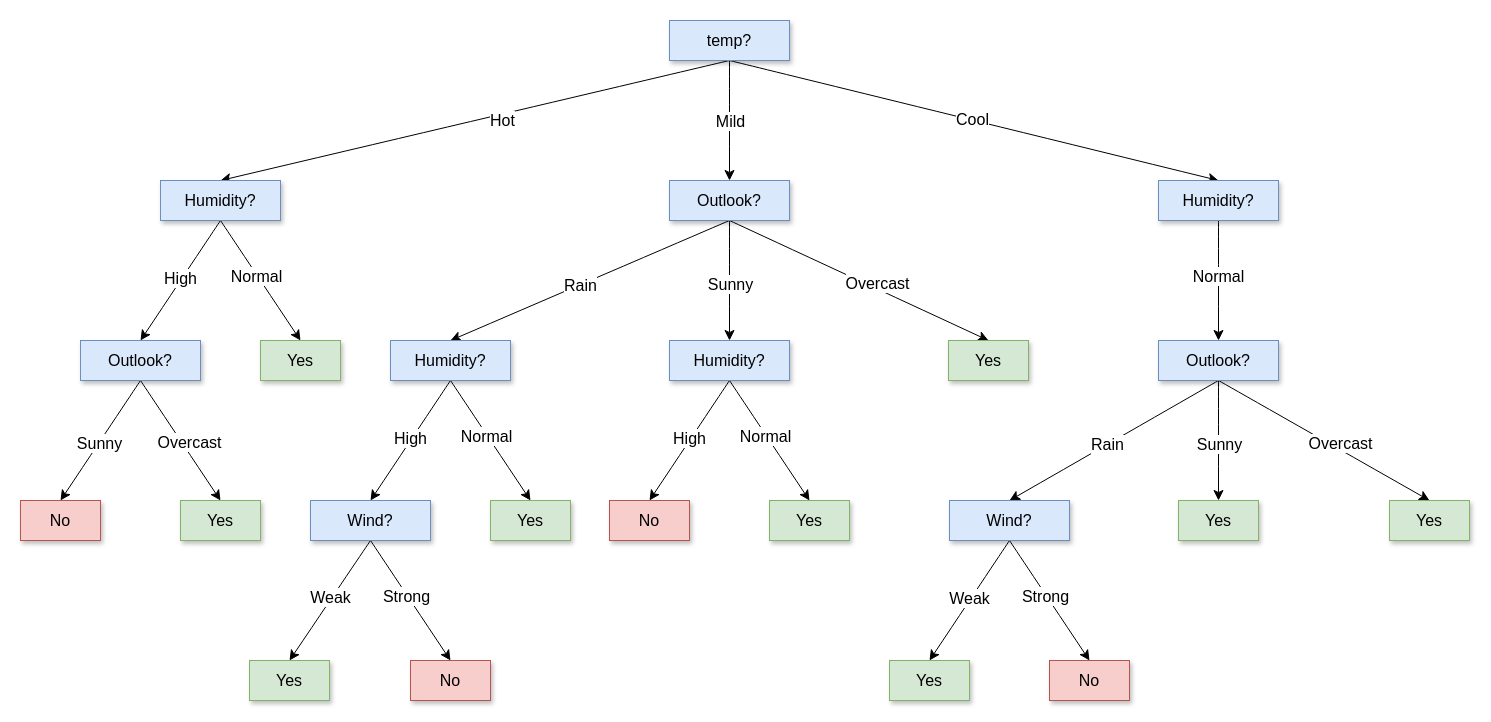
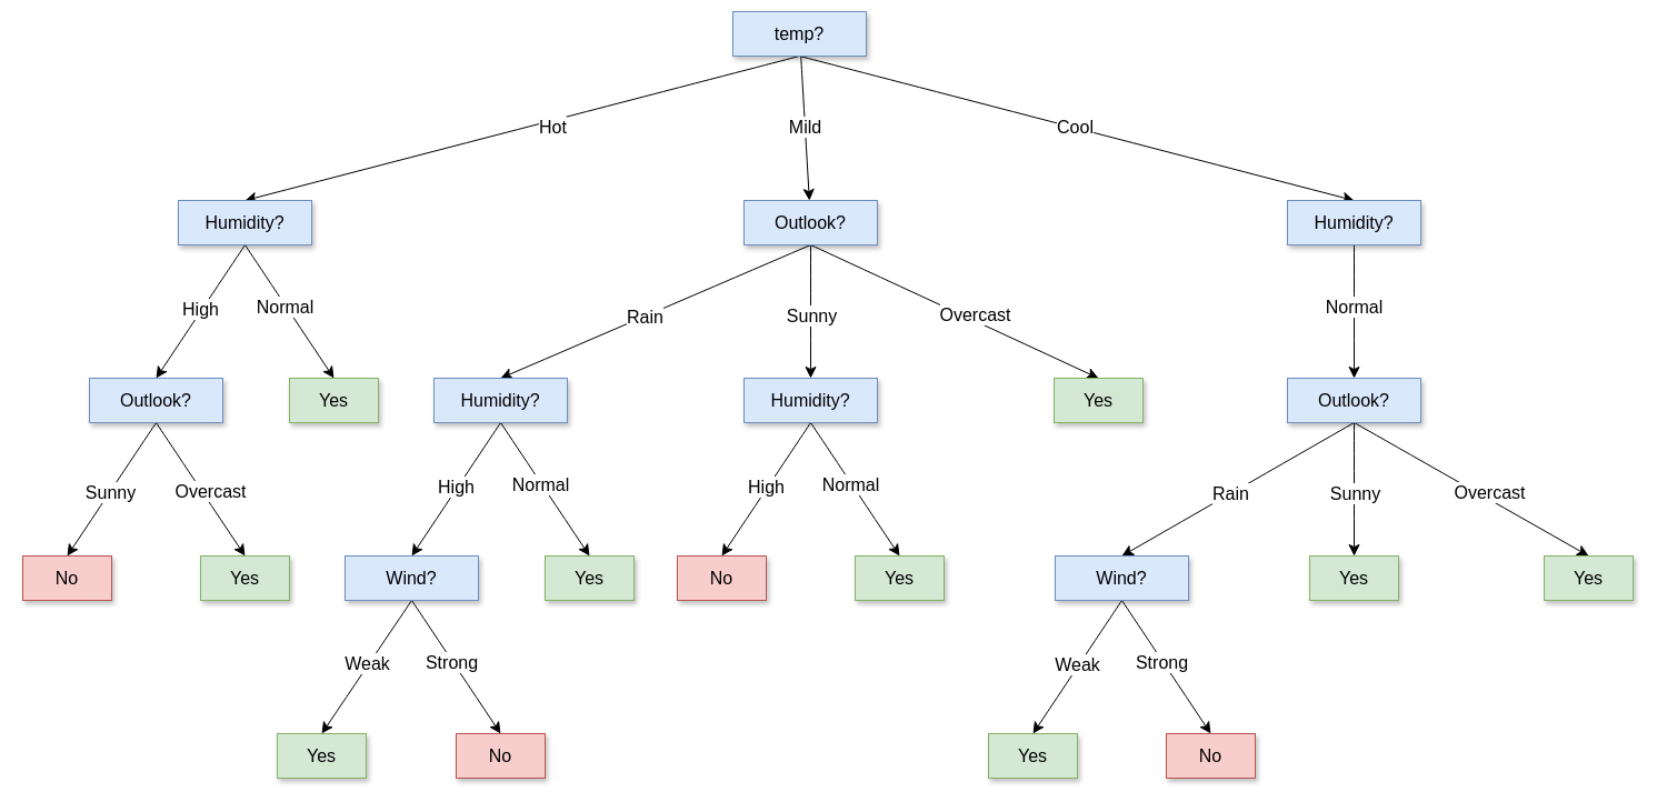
  <mxCell id="0" />
  <mxCell id="1" parent="0" />
  <mxCell id="2" style="edgeStyle=none;curved=1;rounded=0;orthogonalLoop=1;jettySize=auto;html=1;fontSize=12;startSize=8;endSize=8;exitX=0.5;exitY=1;exitDx=0;exitDy=0;entryX=0.5;entryY=0;entryDx=0;entryDy=0;fontFamily=Helvetica;" edge="1" parent="1" source="8" target="13"><mxGeometry relative="1" as="geometry"><mxPoint x="569" y="180" as="targetPoint" /></mxGeometry></mxCell>
  <mxCell id="3" value="Hot" style="edgeLabel;html=1;align=center;verticalAlign=middle;resizable=0;points=[];fontSize=16;fontFamily=Helvetica;" connectable="0" vertex="1" parent="2"><mxGeometry x="-0.155" relative="1" as="geometry"><mxPoint x="-12" y="9" as="offset" /></mxGeometry></mxCell>
  <mxCell id="4" style="edgeStyle=none;curved=1;rounded=0;orthogonalLoop=1;jettySize=auto;html=1;fontSize=12;startSize=8;endSize=8;fontFamily=Helvetica;" edge="1" parent="1" source="8" target="20"><mxGeometry relative="1" as="geometry"><mxPoint x="729" y="180" as="targetPoint" /></mxGeometry></mxCell>
  <mxCell id="5" value="Mild" style="edgeLabel;html=1;align=center;verticalAlign=middle;resizable=0;points=[];fontSize=16;fontFamily=Helvetica;" connectable="0" vertex="1" parent="4"><mxGeometry x="-0.137" y="-1" relative="1" as="geometry"><mxPoint x="1" y="8" as="offset" /></mxGeometry></mxCell>
  <mxCell id="6" style="edgeStyle=none;curved=1;rounded=0;orthogonalLoop=1;jettySize=auto;html=1;exitX=0.5;exitY=1;exitDx=0;exitDy=0;fontSize=12;startSize=8;endSize=8;fontFamily=Helvetica;entryX=0.5;entryY=0;entryDx=0;entryDy=0;" edge="1" parent="1" source="8" target="23"><mxGeometry relative="1" as="geometry"><mxPoint x="889" y="180" as="targetPoint" /></mxGeometry></mxCell>
  <mxCell id="7" value="Cool" style="edgeLabel;html=1;align=center;verticalAlign=middle;resizable=0;points=[];fontSize=16;fontFamily=Helvetica;" connectable="0" vertex="1" parent="6"><mxGeometry x="-0.011" y="1" relative="1" as="geometry"><mxPoint as="offset" /></mxGeometry></mxCell>
- <mxCell id="8" value="temp?" style="rounded=0;whiteSpace=wrap;html=1;fontSize=16;fillColor=#dae8fc;strokeColor=#6c8ebf;fontFamily=Helvetica;shadow=1;" vertex="1" parent="1"><mxGeometry x="669" y="20" width="120" height="40" as="geometry" /></mxCell>
+ <mxCell id="8" value="temp?" style="rounded=0;whiteSpace=wrap;html=1;fontSize=16;fillColor=#dae8fc;strokeColor=#6c8ebf;fontFamily=Helvetica;shadow=1;" vertex="1" parent="1"><mxGeometry x="659" y="10" width="120" height="40" as="geometry" /></mxCell>
  <mxCell id="9" style="edgeStyle=none;curved=1;rounded=0;orthogonalLoop=1;jettySize=auto;html=1;fontSize=12;startSize=8;endSize=8;exitX=0.5;exitY=1;exitDx=0;exitDy=0;entryX=0.5;entryY=0;entryDx=0;entryDy=0;fontFamily=Helvetica;" edge="1" parent="1" source="13" target="28"><mxGeometry relative="1" as="geometry"><mxPoint x="140" y="340" as="targetPoint" /></mxGeometry></mxCell>
  <mxCell id="10" value="High" style="edgeLabel;html=1;align=center;verticalAlign=middle;resizable=0;points=[];fontSize=16;fontFamily=Helvetica;" connectable="0" vertex="1" parent="9"><mxGeometry x="-0.032" y="-2" relative="1" as="geometry"><mxPoint as="offset" /></mxGeometry></mxCell>
  <mxCell id="11" style="edgeStyle=none;curved=1;rounded=0;orthogonalLoop=1;jettySize=auto;html=1;fontSize=12;startSize=8;endSize=8;exitX=0.5;exitY=1;exitDx=0;exitDy=0;entryX=0.5;entryY=0;entryDx=0;entryDy=0;fontFamily=Helvetica;" edge="1" parent="1" source="13" target="29"><mxGeometry relative="1" as="geometry"><mxPoint x="300" y="340" as="targetPoint" /></mxGeometry></mxCell>
  <mxCell id="12" value="Normal" style="edgeLabel;html=1;align=center;verticalAlign=middle;resizable=0;points=[];fontSize=16;fontFamily=Helvetica;" connectable="0" vertex="1" parent="11"><mxGeometry x="-0.081" y="-1" relative="1" as="geometry"><mxPoint as="offset" /></mxGeometry></mxCell>
  <mxCell id="13" value="Humidity?" style="rounded=0;whiteSpace=wrap;html=1;fontSize=16;fillColor=#dae8fc;strokeColor=#6c8ebf;fontFamily=Helvetica;shadow=1;" vertex="1" parent="1"><mxGeometry x="160" y="180" width="120" height="40" as="geometry" /></mxCell>
  <mxCell id="14" style="edgeStyle=none;curved=1;rounded=0;orthogonalLoop=1;jettySize=auto;html=1;fontSize=12;startSize=8;endSize=8;exitX=0.5;exitY=1;exitDx=0;exitDy=0;entryX=0.5;entryY=0;entryDx=0;entryDy=0;fontFamily=Helvetica;" edge="1" parent="1" source="20" target="34"><mxGeometry relative="1" as="geometry"><mxPoint x="609" y="340" as="targetPoint" /></mxGeometry></mxCell>
  <mxCell id="15" value="Rain" style="edgeLabel;html=1;align=center;verticalAlign=middle;resizable=0;points=[];fontSize=16;fontFamily=Helvetica;" connectable="0" vertex="1" parent="14"><mxGeometry x="0.065" y="-1" relative="1" as="geometry"><mxPoint y="1" as="offset" /></mxGeometry></mxCell>
  <mxCell id="16" style="edgeStyle=none;curved=1;rounded=0;orthogonalLoop=1;jettySize=auto;html=1;fontSize=12;startSize=8;endSize=8;fontFamily=Helvetica;" edge="1" parent="1" source="20"><mxGeometry relative="1" as="geometry"><mxPoint x="729" y="340" as="targetPoint" /></mxGeometry></mxCell>
  <mxCell id="17" value="Sunny" style="edgeLabel;html=1;align=center;verticalAlign=middle;resizable=0;points=[];fontSize=16;fontFamily=Helvetica;" connectable="0" vertex="1" parent="16"><mxGeometry x="0.042" relative="1" as="geometry"><mxPoint as="offset" /></mxGeometry></mxCell>
  <mxCell id="18" style="edgeStyle=none;curved=1;rounded=0;orthogonalLoop=1;jettySize=auto;html=1;exitX=0.5;exitY=1;exitDx=0;exitDy=0;fontSize=12;startSize=8;endSize=8;entryX=0.5;entryY=0;entryDx=0;entryDy=0;fontFamily=Helvetica;" edge="1" parent="1" source="20" target="40"><mxGeometry relative="1" as="geometry"><mxPoint x="939" y="340" as="targetPoint" /></mxGeometry></mxCell>
  <mxCell id="19" value="Overcast" style="edgeLabel;html=1;align=center;verticalAlign=middle;resizable=0;points=[];fontSize=16;fontFamily=Helvetica;" connectable="0" vertex="1" parent="18"><mxGeometry x="0.102" y="-2" relative="1" as="geometry"><mxPoint x="6" y="-5" as="offset" /></mxGeometry></mxCell>
  <mxCell id="20" value="Outlook?" style="rounded=0;whiteSpace=wrap;html=1;fontSize=16;fillColor=#dae8fc;strokeColor=#6c8ebf;fontFamily=Helvetica;shadow=1;" vertex="1" parent="1"><mxGeometry x="669" y="180" width="120" height="40" as="geometry" /></mxCell>
  <mxCell id="21" style="edgeStyle=none;curved=1;rounded=0;orthogonalLoop=1;jettySize=auto;html=1;fontSize=12;startSize=8;endSize=8;exitX=0.5;exitY=1;exitDx=0;exitDy=0;entryX=0.5;entryY=0;entryDx=0;entryDy=0;fontFamily=Helvetica;" edge="1" parent="1" source="23" target="47"><mxGeometry relative="1" as="geometry"><mxPoint x="1218" y="340" as="targetPoint" /></mxGeometry></mxCell>
  <mxCell id="22" value="Normal" style="edgeLabel;html=1;align=center;verticalAlign=middle;resizable=0;points=[];fontSize=16;fontFamily=Helvetica;" connectable="0" vertex="1" parent="21"><mxGeometry x="-0.081" y="-1" relative="1" as="geometry"><mxPoint as="offset" /></mxGeometry></mxCell>
  <mxCell id="23" value="Humidity?" style="rounded=0;whiteSpace=wrap;html=1;fontSize=16;fillColor=#dae8fc;strokeColor=#6c8ebf;fontFamily=Helvetica;shadow=1;" vertex="1" parent="1"><mxGeometry x="1158" y="180" width="120" height="40" as="geometry" /></mxCell>
  <mxCell id="24" style="edgeStyle=none;curved=1;rounded=0;orthogonalLoop=1;jettySize=auto;html=1;fontSize=12;startSize=8;endSize=8;exitX=0.5;exitY=1;exitDx=0;exitDy=0;entryX=0.5;entryY=0;entryDx=0;entryDy=0;fontFamily=Helvetica;" edge="1" parent="1" source="28" target="48"><mxGeometry relative="1" as="geometry"><mxPoint x="60" y="500" as="targetPoint" /></mxGeometry></mxCell>
  <mxCell id="25" value="Sunny" style="edgeLabel;html=1;align=center;verticalAlign=middle;resizable=0;points=[];fontSize=16;fontFamily=Helvetica;" connectable="0" vertex="1" parent="24"><mxGeometry x="0.042" relative="1" as="geometry"><mxPoint as="offset" /></mxGeometry></mxCell>
  <mxCell id="26" style="edgeStyle=none;curved=1;rounded=0;orthogonalLoop=1;jettySize=auto;html=1;exitX=0.5;exitY=1;exitDx=0;exitDy=0;fontSize=12;startSize=8;endSize=8;entryX=0.5;entryY=0;entryDx=0;entryDy=0;fontFamily=Helvetica;" edge="1" parent="1" source="28" target="49"><mxGeometry relative="1" as="geometry"><mxPoint x="220" y="500" as="targetPoint" /></mxGeometry></mxCell>
  <mxCell id="27" value="Overcast" style="edgeLabel;html=1;align=center;verticalAlign=middle;resizable=0;points=[];fontSize=16;fontFamily=Helvetica;" connectable="0" vertex="1" parent="26"><mxGeometry x="0.102" y="-2" relative="1" as="geometry"><mxPoint x="6" y="-5" as="offset" /></mxGeometry></mxCell>
  <mxCell id="28" value="Outlook?" style="rounded=0;whiteSpace=wrap;html=1;fontSize=16;fillColor=#dae8fc;strokeColor=#6c8ebf;fontFamily=Helvetica;shadow=1;" vertex="1" parent="1"><mxGeometry x="80" y="340" width="120" height="40" as="geometry" /></mxCell>
  <mxCell id="29" value="Yes" style="rounded=0;whiteSpace=wrap;html=1;fontSize=16;fillColor=#d5e8d4;strokeColor=#82b366;fontFamily=Helvetica;shadow=1;" vertex="1" parent="1"><mxGeometry x="260" y="340" width="80" height="40" as="geometry" /></mxCell>
  <mxCell id="30" style="edgeStyle=none;curved=1;rounded=0;orthogonalLoop=1;jettySize=auto;html=1;fontSize=12;startSize=8;endSize=8;exitX=0.5;exitY=1;exitDx=0;exitDy=0;entryX=0.5;entryY=0;entryDx=0;entryDy=0;fontFamily=Helvetica;" edge="1" parent="1" source="34" target="54"><mxGeometry relative="1" as="geometry"><mxPoint x="370" y="500" as="targetPoint" /></mxGeometry></mxCell>
  <mxCell id="31" value="High" style="edgeLabel;html=1;align=center;verticalAlign=middle;resizable=0;points=[];fontSize=16;fontFamily=Helvetica;" connectable="0" vertex="1" parent="30"><mxGeometry x="-0.032" y="-2" relative="1" as="geometry"><mxPoint as="offset" /></mxGeometry></mxCell>
  <mxCell id="32" style="edgeStyle=none;curved=1;rounded=0;orthogonalLoop=1;jettySize=auto;html=1;fontSize=12;startSize=8;endSize=8;exitX=0.5;exitY=1;exitDx=0;exitDy=0;fontFamily=Helvetica;" edge="1" parent="1" source="34"><mxGeometry relative="1" as="geometry"><mxPoint x="530" y="500" as="targetPoint" /></mxGeometry></mxCell>
  <mxCell id="33" value="Normal" style="edgeLabel;html=1;align=center;verticalAlign=middle;resizable=0;points=[];fontSize=16;fontFamily=Helvetica;" connectable="0" vertex="1" parent="32"><mxGeometry x="-0.081" y="-1" relative="1" as="geometry"><mxPoint as="offset" /></mxGeometry></mxCell>
  <mxCell id="34" value="Humidity?" style="rounded=0;whiteSpace=wrap;html=1;fontSize=16;fillColor=#dae8fc;strokeColor=#6c8ebf;fontFamily=Helvetica;shadow=1;" vertex="1" parent="1"><mxGeometry x="390" y="340" width="120" height="40" as="geometry" /></mxCell>
  <mxCell id="35" style="edgeStyle=none;curved=1;rounded=0;orthogonalLoop=1;jettySize=auto;html=1;fontSize=12;startSize=8;endSize=8;exitX=0.5;exitY=1;exitDx=0;exitDy=0;entryX=0.5;entryY=0;entryDx=0;entryDy=0;fontFamily=Helvetica;" edge="1" parent="1" source="39" target="56"><mxGeometry relative="1" as="geometry"><mxPoint x="649" y="500" as="targetPoint" /></mxGeometry></mxCell>
  <mxCell id="36" value="High" style="edgeLabel;html=1;align=center;verticalAlign=middle;resizable=0;points=[];fontSize=16;fontFamily=Helvetica;" connectable="0" vertex="1" parent="35"><mxGeometry x="-0.032" y="-2" relative="1" as="geometry"><mxPoint as="offset" /></mxGeometry></mxCell>
  <mxCell id="37" style="edgeStyle=none;curved=1;rounded=0;orthogonalLoop=1;jettySize=auto;html=1;fontSize=12;startSize=8;endSize=8;exitX=0.5;exitY=1;exitDx=0;exitDy=0;entryX=0.5;entryY=0;entryDx=0;entryDy=0;fontFamily=Helvetica;" edge="1" parent="1" source="39" target="57"><mxGeometry relative="1" as="geometry"><mxPoint x="809" y="500" as="targetPoint" /></mxGeometry></mxCell>
  <mxCell id="38" value="Normal" style="edgeLabel;html=1;align=center;verticalAlign=middle;resizable=0;points=[];fontSize=16;fontFamily=Helvetica;" connectable="0" vertex="1" parent="37"><mxGeometry x="-0.081" y="-1" relative="1" as="geometry"><mxPoint as="offset" /></mxGeometry></mxCell>
  <mxCell id="39" value="Humidity?" style="rounded=0;whiteSpace=wrap;html=1;fontSize=16;fillColor=#dae8fc;strokeColor=#6c8ebf;fontFamily=Helvetica;shadow=1;" vertex="1" parent="1"><mxGeometry x="669" y="340" width="120" height="40" as="geometry" /></mxCell>
  <mxCell id="40" value="Yes" style="rounded=0;whiteSpace=wrap;html=1;fontSize=16;fillColor=#d5e8d4;strokeColor=#82b366;fontFamily=Helvetica;shadow=1;" vertex="1" parent="1"><mxGeometry x="948" y="340" width="80" height="40" as="geometry" /></mxCell>
  <mxCell id="41" style="edgeStyle=none;curved=1;rounded=0;orthogonalLoop=1;jettySize=auto;html=1;fontSize=12;startSize=8;endSize=8;exitX=0.5;exitY=1;exitDx=0;exitDy=0;fontFamily=Helvetica;entryX=0.5;entryY=0;entryDx=0;entryDy=0;" edge="1" parent="1" source="47" target="62"><mxGeometry relative="1" as="geometry"><mxPoint x="1008" y="500" as="targetPoint" /></mxGeometry></mxCell>
  <mxCell id="42" value="Rain" style="edgeLabel;html=1;align=center;verticalAlign=middle;resizable=0;points=[];fontSize=16;fontFamily=Helvetica;" connectable="0" vertex="1" parent="41"><mxGeometry x="0.065" y="-1" relative="1" as="geometry"><mxPoint y="1" as="offset" /></mxGeometry></mxCell>
  <mxCell id="43" style="edgeStyle=none;curved=1;rounded=0;orthogonalLoop=1;jettySize=auto;html=1;fontSize=12;startSize=8;endSize=8;fontFamily=Helvetica;" edge="1" parent="1" source="47" target="64"><mxGeometry relative="1" as="geometry"><mxPoint x="1218" y="500" as="targetPoint" /></mxGeometry></mxCell>
  <mxCell id="44" value="Sunny" style="edgeLabel;html=1;align=center;verticalAlign=middle;resizable=0;points=[];fontSize=16;fontFamily=Helvetica;" connectable="0" vertex="1" parent="43"><mxGeometry x="0.042" relative="1" as="geometry"><mxPoint as="offset" /></mxGeometry></mxCell>
  <mxCell id="45" style="edgeStyle=none;curved=1;rounded=0;orthogonalLoop=1;jettySize=auto;html=1;exitX=0.5;exitY=1;exitDx=0;exitDy=0;fontSize=12;startSize=8;endSize=8;fontFamily=Helvetica;entryX=0.5;entryY=0;entryDx=0;entryDy=0;" edge="1" parent="1" source="47" target="63"><mxGeometry relative="1" as="geometry"><mxPoint x="1428" y="500" as="targetPoint" /></mxGeometry></mxCell>
  <mxCell id="46" value="Overcast" style="edgeLabel;html=1;align=center;verticalAlign=middle;resizable=0;points=[];fontSize=16;fontFamily=Helvetica;" connectable="0" vertex="1" parent="45"><mxGeometry x="0.102" y="-2" relative="1" as="geometry"><mxPoint x="6" y="-5" as="offset" /></mxGeometry></mxCell>
  <mxCell id="47" value="Outlook?" style="rounded=0;whiteSpace=wrap;html=1;fontSize=16;fillColor=#dae8fc;strokeColor=#6c8ebf;fontFamily=Helvetica;shadow=1;" vertex="1" parent="1"><mxGeometry x="1158" y="340" width="120" height="40" as="geometry" /></mxCell>
  <mxCell id="48" value="No" style="rounded=0;whiteSpace=wrap;html=1;fontSize=16;fillColor=#f8cecc;strokeColor=#b85450;fontFamily=Helvetica;shadow=1;" vertex="1" parent="1"><mxGeometry x="20" y="500" width="80" height="40" as="geometry" /></mxCell>
  <mxCell id="49" value="Yes" style="rounded=0;whiteSpace=wrap;html=1;fontSize=16;fillColor=#d5e8d4;strokeColor=#82b366;fontFamily=Helvetica;shadow=1;" vertex="1" parent="1"><mxGeometry x="180" y="500" width="80" height="40" as="geometry" /></mxCell>
  <mxCell id="50" style="edgeStyle=none;curved=1;rounded=0;orthogonalLoop=1;jettySize=auto;html=1;fontSize=12;startSize=8;endSize=8;exitX=0.5;exitY=1;exitDx=0;exitDy=0;entryX=0.5;entryY=0;entryDx=0;entryDy=0;fontFamily=Helvetica;" edge="1" parent="1" source="54" target="65"><mxGeometry relative="1" as="geometry"><mxPoint x="290" y="660" as="targetPoint" /></mxGeometry></mxCell>
  <mxCell id="51" value="Weak" style="edgeLabel;html=1;align=center;verticalAlign=middle;resizable=0;points=[];fontSize=16;fontFamily=Helvetica;" connectable="0" vertex="1" parent="50"><mxGeometry x="-0.032" y="-2" relative="1" as="geometry"><mxPoint as="offset" /></mxGeometry></mxCell>
  <mxCell id="52" style="edgeStyle=none;curved=1;rounded=0;orthogonalLoop=1;jettySize=auto;html=1;fontSize=12;startSize=8;endSize=8;exitX=0.5;exitY=1;exitDx=0;exitDy=0;entryX=0.5;entryY=0;entryDx=0;entryDy=0;fontFamily=Helvetica;" edge="1" parent="1" source="54" target="66"><mxGeometry relative="1" as="geometry"><mxPoint x="450" y="660" as="targetPoint" /></mxGeometry></mxCell>
  <mxCell id="53" value="Strong" style="edgeLabel;html=1;align=center;verticalAlign=middle;resizable=0;points=[];fontSize=16;fontFamily=Helvetica;" connectable="0" vertex="1" parent="52"><mxGeometry x="-0.081" y="-1" relative="1" as="geometry"><mxPoint as="offset" /></mxGeometry></mxCell>
  <mxCell id="54" value="Wind?" style="rounded=0;whiteSpace=wrap;html=1;fontSize=16;fillColor=#dae8fc;strokeColor=#6c8ebf;fontFamily=Helvetica;shadow=1;" vertex="1" parent="1"><mxGeometry x="310" y="500" width="120" height="40" as="geometry" /></mxCell>
  <mxCell id="55" value="Yes" style="rounded=0;whiteSpace=wrap;html=1;fontSize=16;fillColor=#d5e8d4;strokeColor=#82b366;fontFamily=Helvetica;shadow=1;" vertex="1" parent="1"><mxGeometry x="490" y="500" width="80" height="40" as="geometry" /></mxCell>
  <mxCell id="56" value="No" style="rounded=0;whiteSpace=wrap;html=1;fontSize=16;fillColor=#f8cecc;strokeColor=#b85450;fontFamily=Helvetica;shadow=1;" vertex="1" parent="1"><mxGeometry x="609" y="500" width="80" height="40" as="geometry" /></mxCell>
  <mxCell id="57" value="Yes" style="rounded=0;whiteSpace=wrap;html=1;fontSize=16;fillColor=#d5e8d4;strokeColor=#82b366;fontFamily=Helvetica;shadow=1;" vertex="1" parent="1"><mxGeometry x="769" y="500" width="80" height="40" as="geometry" /></mxCell>
  <mxCell id="58" style="edgeStyle=none;curved=1;rounded=0;orthogonalLoop=1;jettySize=auto;html=1;fontSize=12;startSize=8;endSize=8;exitX=0.5;exitY=1;exitDx=0;exitDy=0;fontFamily=Helvetica;entryX=0.5;entryY=0;entryDx=0;entryDy=0;" edge="1" parent="1" source="62" target="67"><mxGeometry relative="1" as="geometry"><mxPoint x="929" y="660" as="targetPoint" /></mxGeometry></mxCell>
  <mxCell id="59" value="Weak" style="edgeLabel;html=1;align=center;verticalAlign=middle;resizable=0;points=[];fontSize=16;fontFamily=Helvetica;" connectable="0" vertex="1" parent="58"><mxGeometry x="-0.032" y="-2" relative="1" as="geometry"><mxPoint as="offset" /></mxGeometry></mxCell>
  <mxCell id="60" style="edgeStyle=none;curved=1;rounded=0;orthogonalLoop=1;jettySize=auto;html=1;fontSize=12;startSize=8;endSize=8;exitX=0.5;exitY=1;exitDx=0;exitDy=0;entryX=0.5;entryY=0;entryDx=0;entryDy=0;fontFamily=Helvetica;" edge="1" parent="1" source="62" target="68"><mxGeometry relative="1" as="geometry"><mxPoint x="1089" y="660" as="targetPoint" /></mxGeometry></mxCell>
  <mxCell id="61" value="Strong" style="edgeLabel;html=1;align=center;verticalAlign=middle;resizable=0;points=[];fontSize=16;fontFamily=Helvetica;" connectable="0" vertex="1" parent="60"><mxGeometry x="-0.081" y="-1" relative="1" as="geometry"><mxPoint as="offset" /></mxGeometry></mxCell>
  <mxCell id="62" value="Wind?" style="rounded=0;whiteSpace=wrap;html=1;fontSize=16;fillColor=#dae8fc;strokeColor=#6c8ebf;fontFamily=Helvetica;shadow=1;" vertex="1" parent="1"><mxGeometry x="949" y="500" width="120" height="40" as="geometry" /></mxCell>
  <mxCell id="63" value="Yes" style="rounded=0;whiteSpace=wrap;html=1;fontSize=16;fillColor=#d5e8d4;strokeColor=#82b366;fontFamily=Helvetica;shadow=1;" vertex="1" parent="1"><mxGeometry x="1389" y="500" width="80" height="40" as="geometry" /></mxCell>
  <mxCell id="64" value="Yes" style="rounded=0;whiteSpace=wrap;html=1;fontSize=16;fillColor=#d5e8d4;strokeColor=#82b366;fontFamily=Helvetica;shadow=1;" vertex="1" parent="1"><mxGeometry x="1178" y="500" width="80" height="40" as="geometry" /></mxCell>
  <mxCell id="65" value="Yes" style="rounded=0;whiteSpace=wrap;html=1;fontSize=16;fillColor=#d5e8d4;strokeColor=#82b366;fontFamily=Helvetica;shadow=1;" vertex="1" parent="1"><mxGeometry x="249" y="660" width="80" height="40" as="geometry" /></mxCell>
  <mxCell id="66" value="No" style="rounded=0;whiteSpace=wrap;html=1;fontSize=16;fillColor=#f8cecc;strokeColor=#b85450;fontFamily=Helvetica;shadow=1;" vertex="1" parent="1"><mxGeometry x="410" y="660" width="80" height="40" as="geometry" /></mxCell>
  <mxCell id="67" value="Yes" style="rounded=0;whiteSpace=wrap;html=1;fontSize=16;fillColor=#d5e8d4;strokeColor=#82b366;fontFamily=Helvetica;shadow=1;" vertex="1" parent="1"><mxGeometry x="889" y="660" width="80" height="40" as="geometry" /></mxCell>
  <mxCell id="68" value="No" style="rounded=0;whiteSpace=wrap;html=1;fontSize=16;fillColor=#f8cecc;strokeColor=#b85450;fontFamily=Helvetica;shadow=1;" vertex="1" parent="1"><mxGeometry x="1049" y="660" width="80" height="40" as="geometry" /></mxCell>
